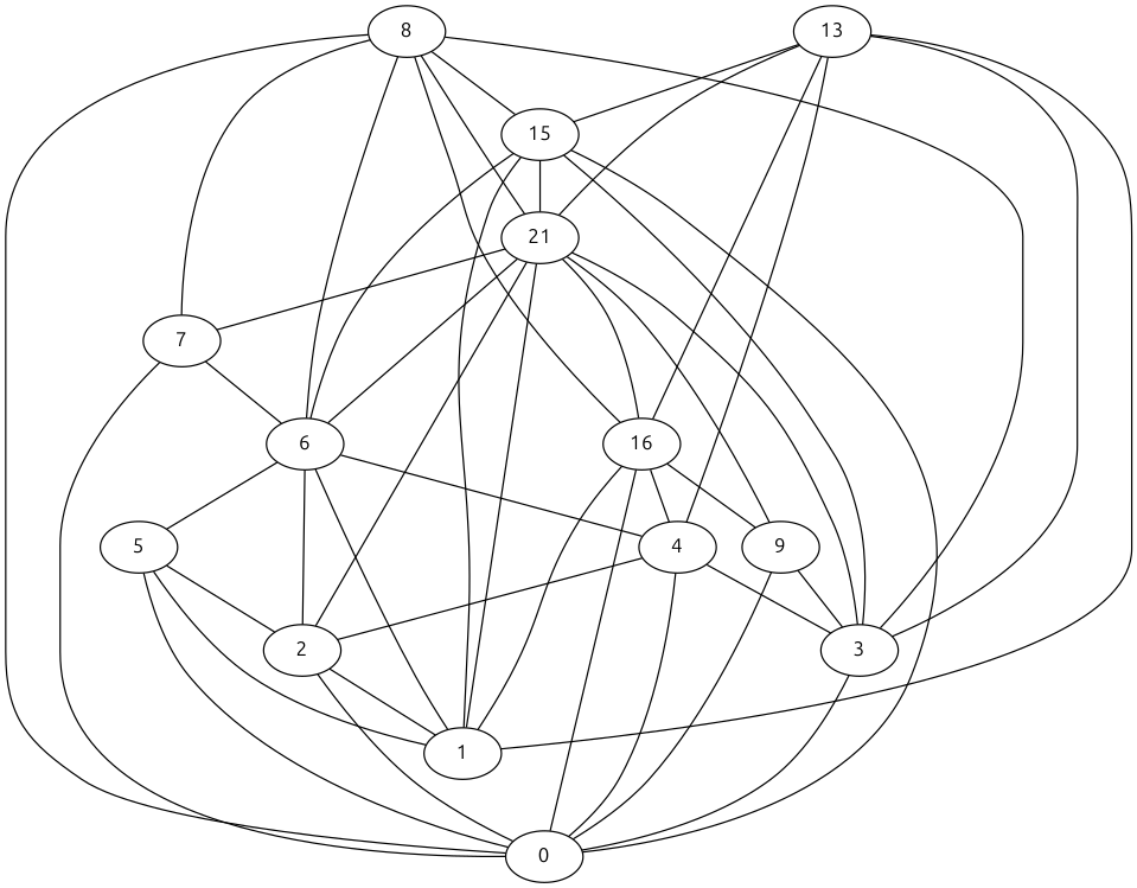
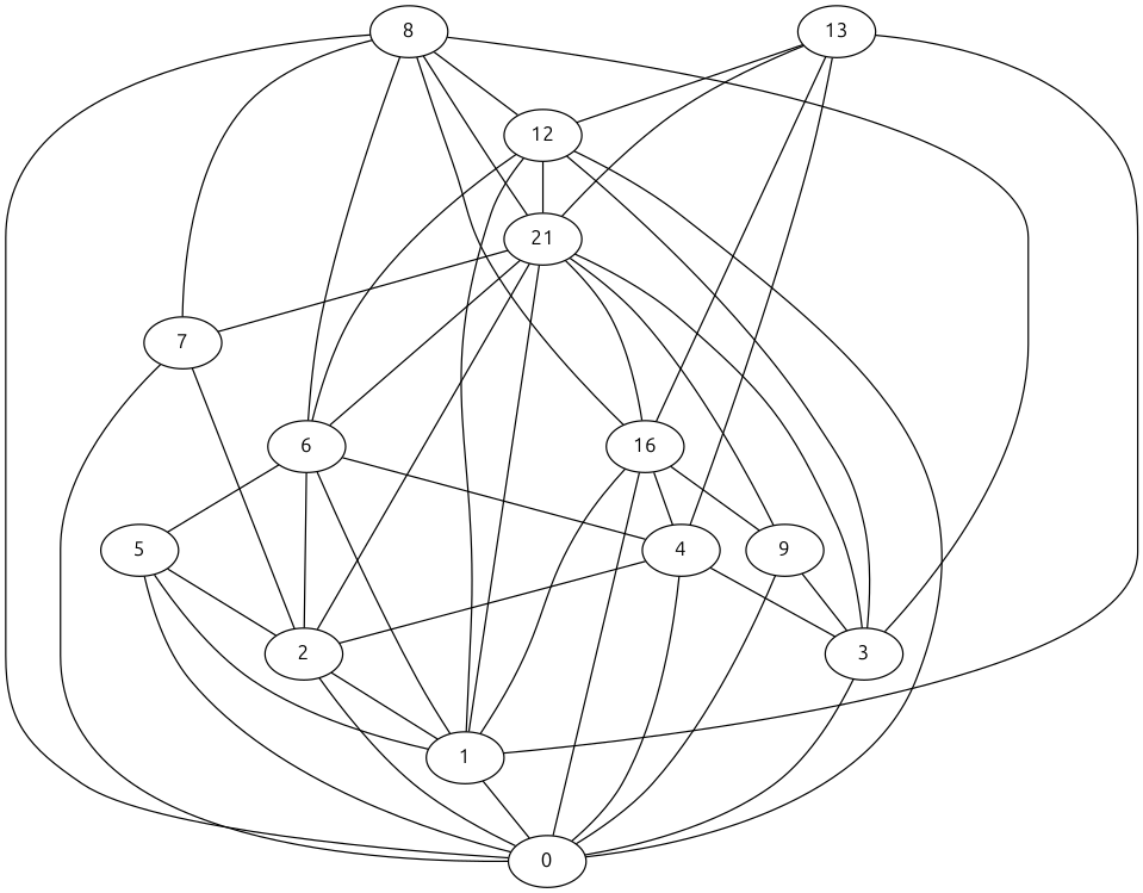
  digraph {
    fontname=Ubuntu
    rankdir=BT
    node [fontname=Ubuntu]
    edge [arrowhead=both fontname=Ubuntu]
    0
    1
    2
    3
    4
    5
    7
    8
    9
    n10 [label=16]
-   12 [label=15]
+   12
    6
    n13 [label=21]
    13
+   0 -> 1
    0 -> 2
    0 -> 3
    0 -> 4
    0 -> 5
    0 -> 7
    0 -> 8
    0 -> 9
    0 -> n10
    0 -> 12
    1 -> 2
    1 -> 5
    1 -> n10
    1 -> 12
    1 -> 6
    1 -> n13
    1 -> 13
    2 -> 4
    2 -> 5
-   6 -> 7
+   2 -> 7
    2 -> 6
    2 -> n13
    3 -> 4
    3 -> 8
    3 -> 9
    3 -> 12
    3 -> n13
-   3 -> 13
    4 -> n10
    4 -> 6
    4 -> 13
    5 -> 6
    7 -> 8
    7 -> n13
    8 -> n10
    8 -> n13
    9 -> n10
    9 -> n13
    n10 -> n13
    n10 -> 13
    12 -> 8
    12 -> 13
    6 -> 8
    6 -> 12
    6 -> n13
    n13 -> 12
    n13 -> 13
  }
